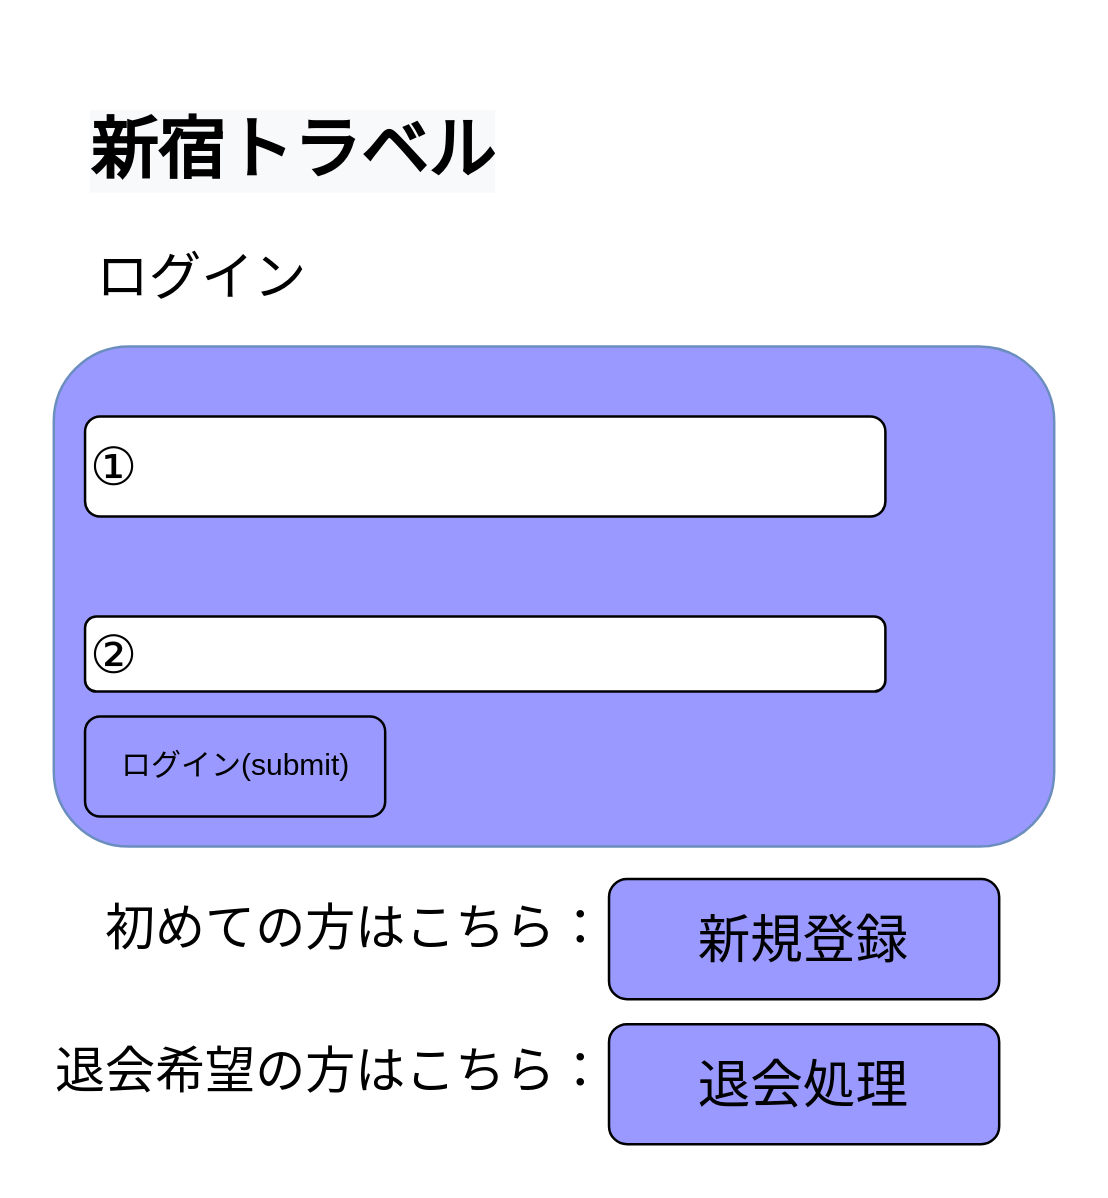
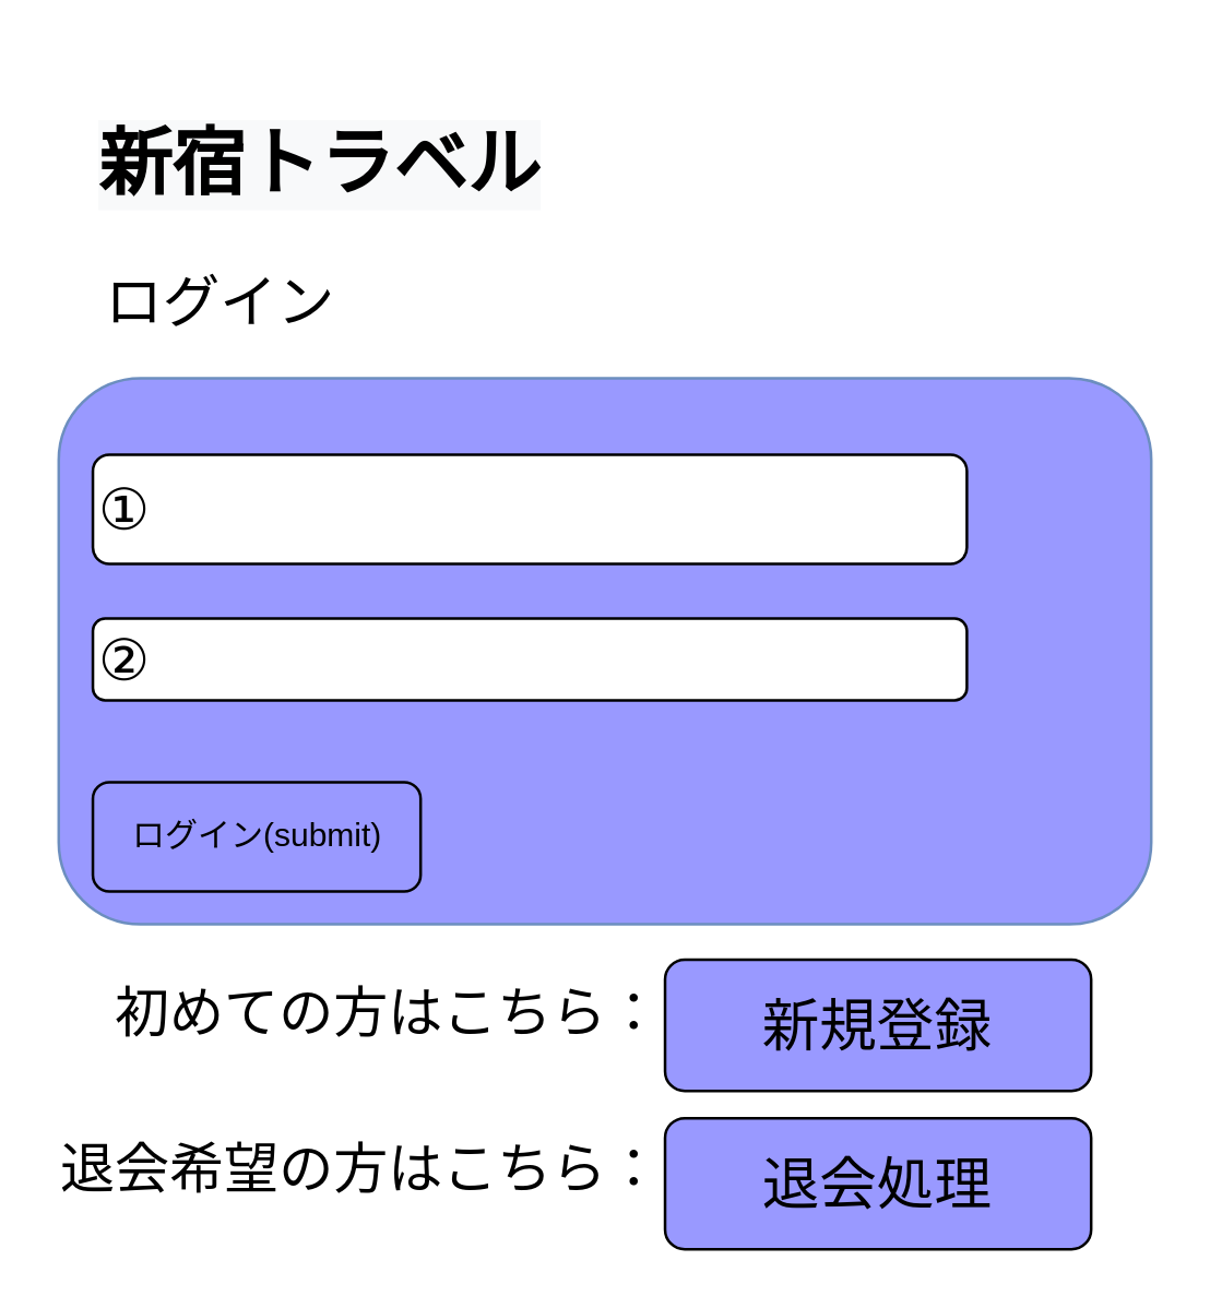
  <mxCell id="0" />
  <mxCell id="1" parent="0" />
  <mxCell id="2" value="" style="rounded=1;whiteSpace=wrap;html=1;fillColor=#9999FF;strokeColor=#6c8ebf;gradientColor=none;" parent="1" vertex="1"><mxGeometry x="21" y="113" width="400" height="200" as="geometry" /></mxCell>
  <mxCell id="3" value="①" style="rounded=1;whiteSpace=wrap;html=1;fontSize=21;align=left;" parent="1" vertex="1"><mxGeometry x="33.5" y="141" width="320" height="40" as="geometry" /></mxCell>
- <mxCell id="4" value="②" style="rounded=1;whiteSpace=wrap;html=1;fontSize=21;align=left;" parent="1" vertex="1"><mxGeometry x="33.5" y="221" width="320" height="30" as="geometry" /></mxCell>
+ <mxCell id="4" value="②" style="rounded=1;whiteSpace=wrap;html=1;fontSize=21;align=left;" parent="1" vertex="1"><mxGeometry x="33.5" y="201" width="320" height="30" as="geometry" /></mxCell>
  <mxCell id="5" value="ログイン(submit)" style="rounded=1;whiteSpace=wrap;html=1;fontSize=12;fillColor=#9999ff;" parent="1" vertex="1"><mxGeometry x="33.5" y="261" width="120" height="40" as="geometry" /></mxCell>
  <mxCell id="6" value="&lt;span style=&quot;font-size: 21px ; text-align: left&quot;&gt;ログイン&lt;/span&gt;" style="text;html=1;strokeColor=none;fillColor=none;align=center;verticalAlign=middle;whiteSpace=wrap;rounded=0;" parent="1" vertex="1"><mxGeometry x="25" y="70" width="111" height="30" as="geometry" /></mxCell>
  <mxCell id="7" value="&#10;&#10;&lt;h2 style=&quot;color: rgb(0, 0, 0); font-family: georgia; font-style: normal; letter-spacing: normal; text-align: left; text-indent: 0px; text-transform: none; word-spacing: 0px; background-color: rgb(248, 249, 250);&quot;&gt;&lt;font style=&quot;font-size: 27px&quot;&gt;新宿トラベル&lt;/font&gt;&lt;/h2&gt;&#10;&#10;" style="text;html=1;strokeColor=none;fillColor=none;align=center;verticalAlign=middle;whiteSpace=wrap;rounded=0;" parent="1" vertex="1"><mxGeometry x="31" y="20" width="172" height="30" as="geometry" /></mxCell>
  <mxCell id="8" value="&lt;span style=&quot;font-size: 20px;&quot;&gt;初めての方はこちら：&lt;/span&gt;" style="text;html=1;strokeColor=none;fillColor=none;align=right;verticalAlign=middle;whiteSpace=wrap;rounded=0;" parent="1" vertex="1"><mxGeometry x="33" y="330" width="211" height="30" as="geometry" /></mxCell>
  <mxCell id="9" value="&lt;font style=&quot;font-size: 20px&quot;&gt;退会希望の方はこちら：&lt;/font&gt;" style="text;html=1;strokeColor=none;fillColor=none;align=right;verticalAlign=middle;whiteSpace=wrap;rounded=0;" parent="1" vertex="1"><mxGeometry x="20" y="387" width="224" height="30" as="geometry" /></mxCell>
  <mxCell id="10" value="&lt;span style=&quot;font-size: 21px ; text-align: left&quot;&gt;新規登録&lt;/span&gt;" style="rounded=1;whiteSpace=wrap;html=1;fontSize=20;flipH=1;flipV=1;fillColor=#9999FF;" parent="1" vertex="1"><mxGeometry x="243" y="326" width="156" height="48" as="geometry" /></mxCell>
  <mxCell id="11" value="&lt;span style=&quot;font-size: 21px ; text-align: left&quot;&gt;退会処理&lt;/span&gt;" style="rounded=1;whiteSpace=wrap;html=1;fontSize=20;flipH=1;flipV=1;fillColor=#9999FF;" parent="1" vertex="1"><mxGeometry x="243" y="384" width="156" height="48" as="geometry" /></mxCell>
